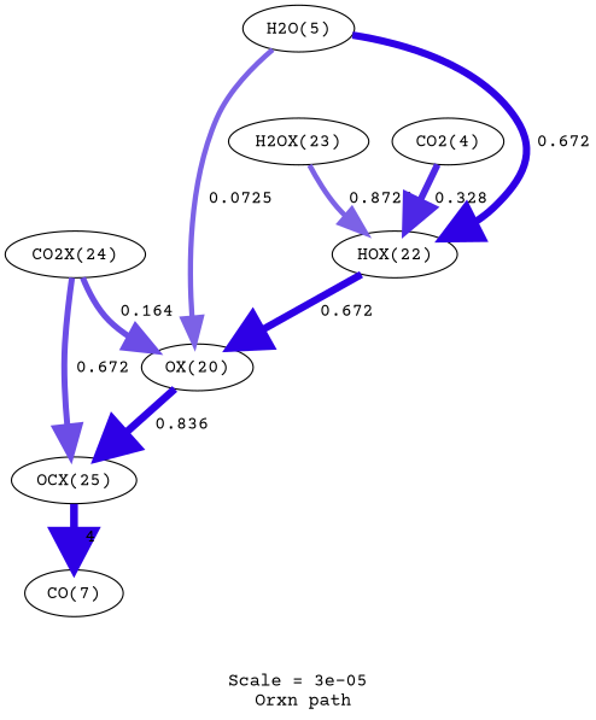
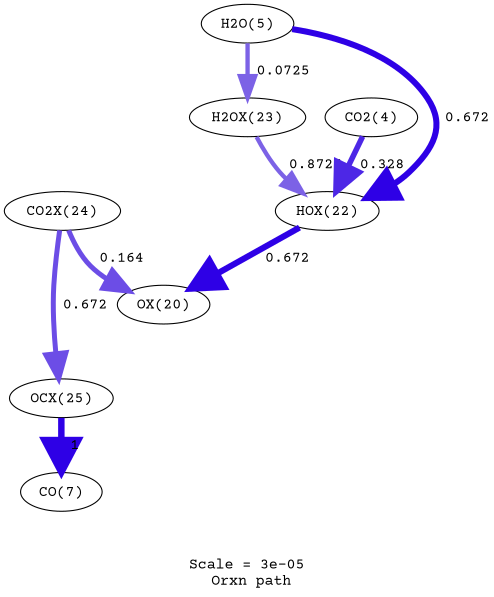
  digraph {
    fontname="Courier Prime"
    label="Scale = 3e-05\l Orxn path"
    node [fontname="Courier Prime"]
    edge [arrowsize=2.32 color="0.7, 0.664, 0.9" fontname="Courier Prime" penwidth=4.63]
    n1 [label="HOX(22)"]
    n2 [label="OX(20)"]
    n3 [label="OCX(25)"]
    n4 [label="CO(7)"]
    n5 [label="CO2X(24)"]
    n6 [label="H2O(5)"]
    n7 [label="H2OX(23)"]
    n8 [label="CO2(4)"]
    n1 -> n2 [arrowsize=2.85 color="0.7, 1.17, 0.9" label=" 0.672" penwidth=5.7]
-   n2 -> n3 [arrowsize=2.93 color="0.7, 1.34, 0.9" label=" 0.836" penwidth=5.86]
-   n3 -> n4 [arrowsize=3 color="0.7, 1.5, 0.9" label=" 4" penwidth=6]
+   n3 -> n4 [arrowsize=3 color="0.7, 1.5, 0.9" label=" 1" penwidth=6]
    n5 -> n2 [label=" 0.164"]
    n5 -> n3 [label=" 0.672"]
    n6 -> n1 [arrowsize=2.81 color="0.7, 1.1, 0.9" label=" 0.672" penwidth=5.61]
-   n6 -> n2 [arrowsize=2.01 color="0.7, 0.573, 0.9" label=" 0.0725" penwidth=4.02]
+   n6 -> n7 [arrowsize=2.01 color="0.7, 0.573, 0.9" label=" 0.0725" penwidth=4.02]
    n7 -> n1 [arrowsize=2.01 color="0.7, 0.573, 0.9" label=" 0.8725" penwidth=4.02]
    n8 -> n1 [arrowsize=2.58 color="0.7, 0.828, 0.9" label=" 0.328" penwidth=5.16]
  }
